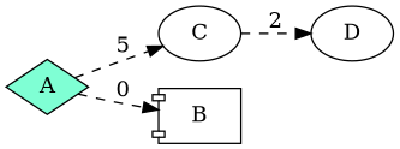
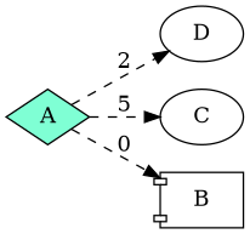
  digraph {
    rankdir=LR
    edge [style=dashed]
    n1 [label=D]
    n2 [label=C]
    n3 [label=B shape=component]
    n4 [color=black fillcolor=aquamarine label=A shape=diamond style=filled]
-   n2 -> n1 [label=2]
+   n4 -> n1 [label=2]
    n4 -> n2 [label=5]
    n4 -> n3 [label=0]
  }
